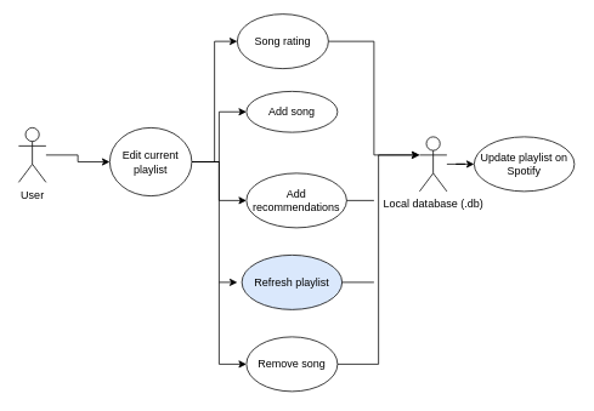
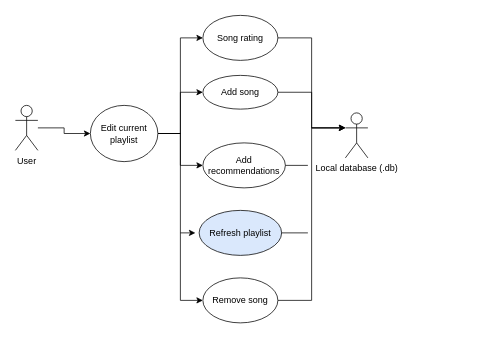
  <mxCell id="0" />
  <mxCell id="1" parent="0" />
  <mxCell id="2" style="edgeStyle=orthogonalEdgeStyle;rounded=0;orthogonalLoop=1;jettySize=auto;html=1;entryX=0;entryY=0.5;entryDx=0;entryDy=0;" parent="1" source="3" target="8" edge="1"><mxGeometry relative="1" as="geometry" /></mxCell>
  <mxCell id="3" value="User" style="shape=umlActor;verticalLabelPosition=bottom;labelBackgroundColor=#ffffff;verticalAlign=top;html=1;outlineConnect=0;" parent="1" vertex="1"><mxGeometry x="20" y="140" width="30" height="60" as="geometry" /></mxCell>
  <mxCell id="4" style="edgeStyle=orthogonalEdgeStyle;rounded=0;orthogonalLoop=1;jettySize=auto;html=1;entryX=0;entryY=0.5;entryDx=0;entryDy=0;" parent="1" source="8" target="12" edge="1"><mxGeometry relative="1" as="geometry" /></mxCell>
  <mxCell id="5" style="edgeStyle=orthogonalEdgeStyle;rounded=0;orthogonalLoop=1;jettySize=auto;html=1;entryX=0;entryY=0.5;entryDx=0;entryDy=0;" parent="1" source="8" target="13" edge="1"><mxGeometry relative="1" as="geometry" /></mxCell>
  <mxCell id="6" style="edgeStyle=orthogonalEdgeStyle;rounded=0;orthogonalLoop=1;jettySize=auto;html=1;entryX=0;entryY=0.5;entryDx=0;entryDy=0;" parent="1" source="8" target="15" edge="1"><mxGeometry relative="1" as="geometry" /></mxCell>
  <mxCell id="7" style="edgeStyle=orthogonalEdgeStyle;rounded=0;orthogonalLoop=1;jettySize=auto;html=1;entryX=0;entryY=0.5;entryDx=0;entryDy=0;" parent="1" source="8" target="10" edge="1"><mxGeometry relative="1" as="geometry" /></mxCell>
  <mxCell id="8" value="Edit current playlist" style="ellipse;whiteSpace=wrap;html=1;" parent="1" vertex="1"><mxGeometry x="120" y="140" width="90" height="75" as="geometry" /></mxCell>
  <mxCell id="9" style="edgeStyle=orthogonalEdgeStyle;rounded=0;orthogonalLoop=1;jettySize=auto;html=1;entryX=0;entryY=0.333;entryDx=0;entryDy=0;entryPerimeter=0;" parent="1" source="10" target="18" edge="1"><mxGeometry relative="1" as="geometry" /></mxCell>
- <mxCell id="10" value="Song rating" style="ellipse;whiteSpace=wrap;html=1;" parent="1" vertex="1"><mxGeometry x="260" y="15" width="100" height="60" as="geometry" /></mxCell>
+ <mxCell id="10" value="Song rating" style="ellipse;whiteSpace=wrap;html=1;" parent="1" vertex="1"><mxGeometry x="270" y="20" width="100" height="60" as="geometry" /></mxCell>
+ <mxCell id="11" style="edgeStyle=orthogonalEdgeStyle;rounded=0;orthogonalLoop=1;jettySize=auto;html=1;exitX=1;exitY=0.5;exitDx=0;exitDy=0;entryX=0;entryY=0.333;entryDx=0;entryDy=0;entryPerimeter=0;" parent="1" source="12" target="18" edge="1"><mxGeometry relative="1" as="geometry" /></mxCell>
  <mxCell id="12" value="Add song" style="ellipse;whiteSpace=wrap;html=1;" parent="1" vertex="1"><mxGeometry x="270" y="100" width="100" height="45" as="geometry" /></mxCell>
  <mxCell id="13" value="Add recommendations" style="ellipse;whiteSpace=wrap;html=1;" parent="1" vertex="1"><mxGeometry x="270" y="190" width="110" height="60" as="geometry" /></mxCell>
  <mxCell id="14" style="edgeStyle=orthogonalEdgeStyle;rounded=0;orthogonalLoop=1;jettySize=auto;html=1;entryX=0;entryY=0.333;entryDx=0;entryDy=0;entryPerimeter=0;" parent="1" source="15" target="18" edge="1"><mxGeometry relative="1" as="geometry" /></mxCell>
  <mxCell id="15" value="Remove song" style="ellipse;whiteSpace=wrap;html=1;" parent="1" vertex="1"><mxGeometry x="270" y="370" width="100" height="60" as="geometry" /></mxCell>
- <mxCell id="16" value="Update playlist on Spotify" style="ellipse;whiteSpace=wrap;html=1;" parent="1" vertex="1"><mxGeometry x="520" y="150" width="110" height="60" as="geometry" /></mxCell>
- <mxCell id="17" style="edgeStyle=orthogonalEdgeStyle;rounded=0;orthogonalLoop=1;jettySize=auto;html=1;entryX=0;entryY=0.5;entryDx=0;entryDy=0;" parent="1" source="18" target="16" edge="1"><mxGeometry relative="1" as="geometry" /></mxCell>
  <mxCell id="18" value="Local database (.db)" style="shape=umlActor;verticalLabelPosition=bottom;labelBackgroundColor=#ffffff;verticalAlign=top;html=1;outlineConnect=0;" parent="1" vertex="1"><mxGeometry x="460" y="150" width="30" height="60" as="geometry" /></mxCell>
  <mxCell id="19" value="Refresh playlist" style="ellipse;whiteSpace=wrap;html=1;fillColor=#dae8fc;" vertex="1" parent="1"><mxGeometry x="265" y="280" width="110" height="60" as="geometry" /></mxCell>
  <mxCell id="20" value="" style="endArrow=classic;html=1;" edge="1" parent="1"><mxGeometry width="50" height="50" relative="1" as="geometry"><mxPoint x="240" y="310" as="sourcePoint" /><mxPoint x="260" y="310" as="targetPoint" /></mxGeometry></mxCell>
  <mxCell id="21" value="" style="endArrow=none;html=1;exitX=1;exitY=0.5;exitDx=0;exitDy=0;" edge="1" parent="1" source="19"><mxGeometry width="50" height="50" relative="1" as="geometry"><mxPoint x="460" y="320" as="sourcePoint" /><mxPoint x="410" y="310" as="targetPoint" /></mxGeometry></mxCell>
  <mxCell id="22" value="" style="endArrow=none;html=1;exitX=1;exitY=0.5;exitDx=0;exitDy=0;" edge="1" parent="1" source="13"><mxGeometry width="50" height="50" relative="1" as="geometry"><mxPoint x="430" y="290" as="sourcePoint" /><mxPoint x="410" y="220" as="targetPoint" /></mxGeometry></mxCell>
